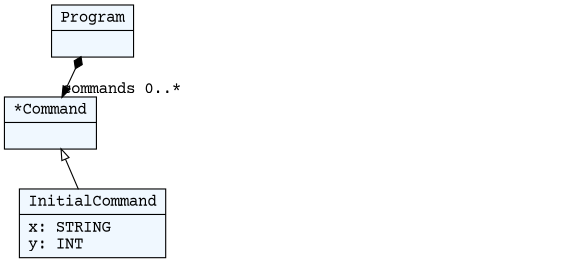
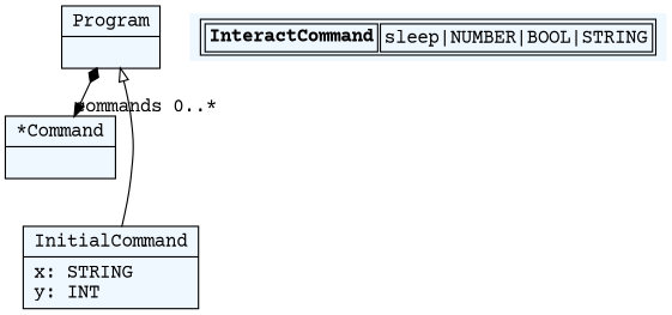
  digraph {
    fontname="Courier Prime"
    fontsize=8
    nodesep=0.3
    node [fillcolor=aliceblue fontname="Courier Prime" shape=record style=filled]
    edge [fontname="Courier Prime"]
    n1 [label="{Program|}"]
    n2 [label="{*Command|}"]
    n3 [label="{InitialCommand|x: STRING\ly: INT\l}"]
+   n4 [label=< <table> 	<tr> 		<td><b>InteractCommand</b></td><td>sleep|NUMBER|BOOL|STRING</td> 	</tr> </table> > shape=plaintext]
    n1 -> n2 [arrowtail=diamond dir=both headlabel="commands 0..*"]
-   n2 -> n3 [arrowtail=empty dir=back]
+   n1 -> n3 [arrowtail=empty dir=back]
  }
